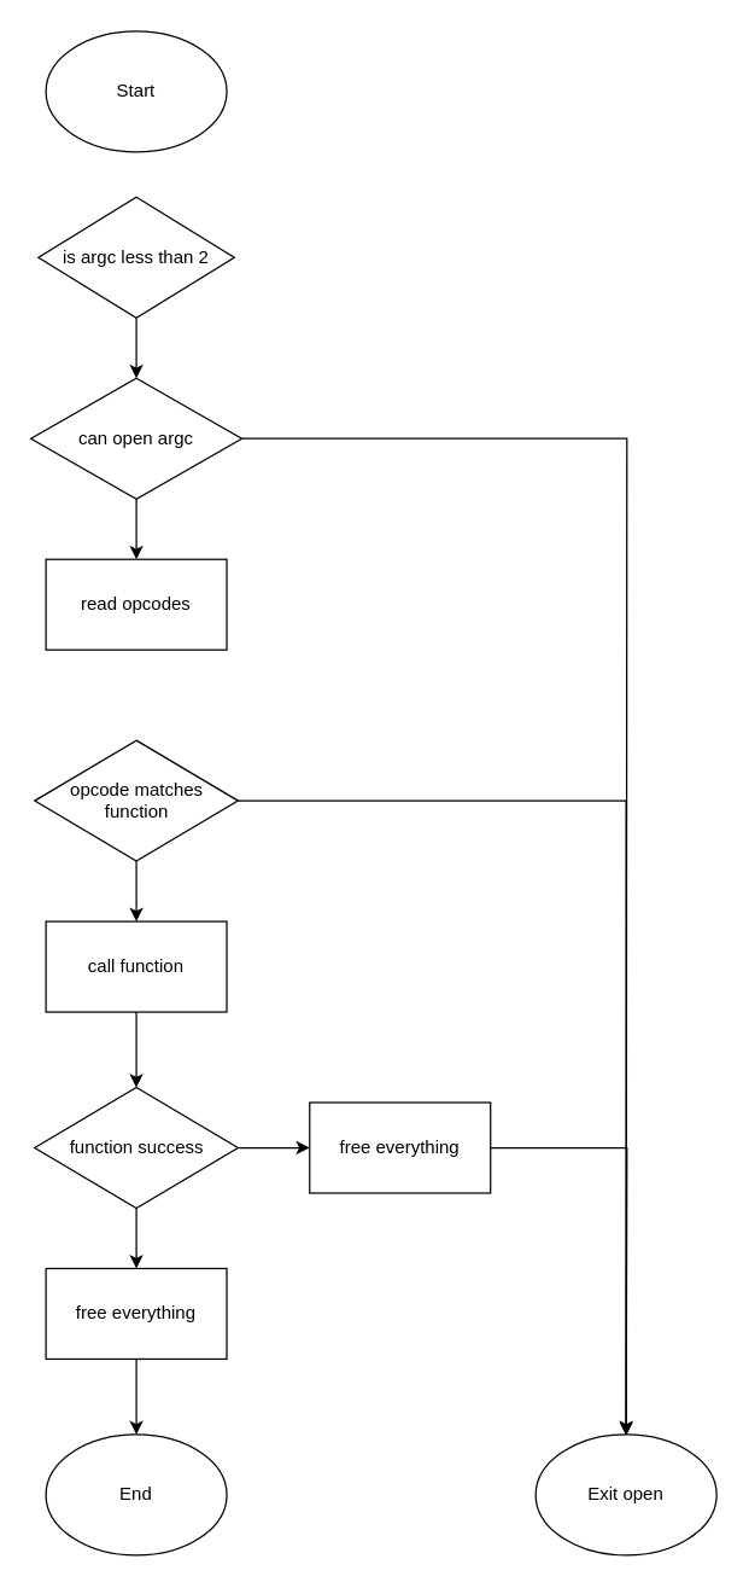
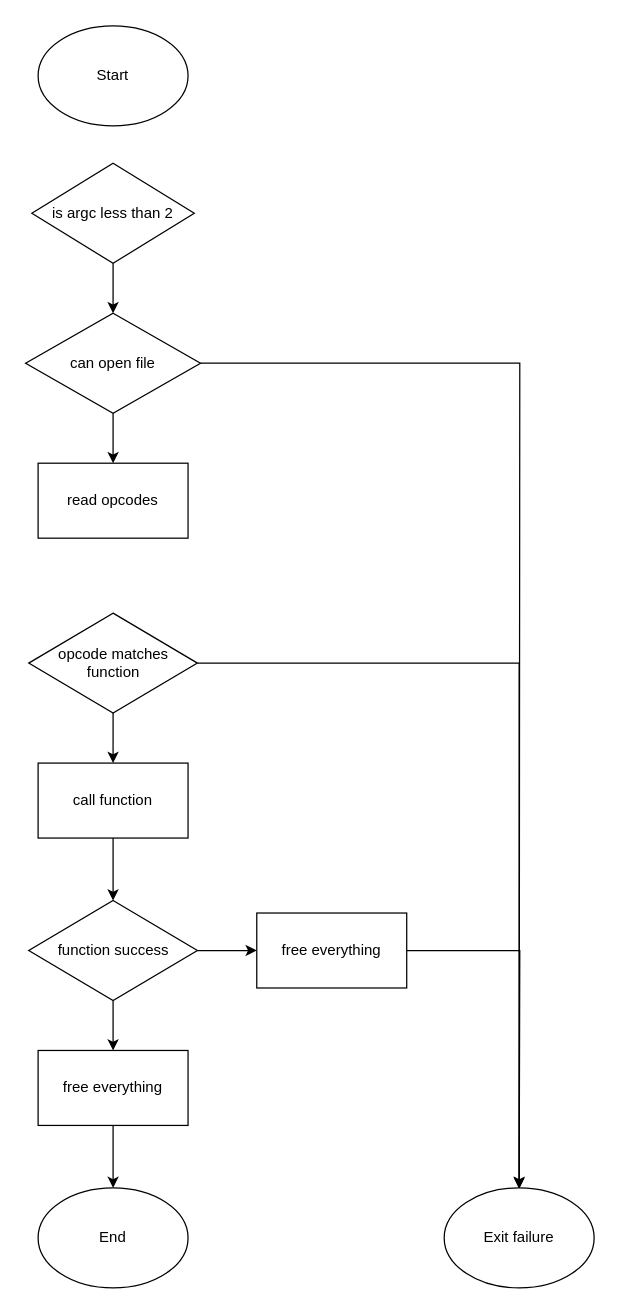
  <mxCell id="0" />
  <mxCell id="1" parent="0" />
  <mxCell id="2" value="Start" style="ellipse;whiteSpace=wrap;html=1;" vertex="1" parent="1"><mxGeometry x="30" y="20" width="120" height="80" as="geometry" /></mxCell>
  <mxCell id="3" value="" style="edgeStyle=orthogonalEdgeStyle;rounded=0;orthogonalLoop=1;jettySize=auto;html=1;" edge="1" parent="1" source="4" target="8"><mxGeometry relative="1" as="geometry" /></mxCell>
  <mxCell id="4" value="is argc less than 2" style="rhombus;whiteSpace=wrap;html=1;" vertex="1" parent="1"><mxGeometry x="25" y="130" width="130" height="80" as="geometry" /></mxCell>
  <mxCell id="5" value="read opcodes" style="rounded=0;whiteSpace=wrap;html=1;" vertex="1" parent="1"><mxGeometry x="30" y="370" width="120" height="60" as="geometry" /></mxCell>
  <mxCell id="6" value="" style="edgeStyle=orthogonalEdgeStyle;rounded=0;orthogonalLoop=1;jettySize=auto;html=1;" edge="1" parent="1" source="8" target="5"><mxGeometry relative="1" as="geometry" /></mxCell>
  <mxCell id="7" style="edgeStyle=orthogonalEdgeStyle;rounded=0;orthogonalLoop=1;jettySize=auto;html=1;" edge="1" parent="1" source="8"><mxGeometry relative="1" as="geometry"><mxPoint x="415" y="950.8" as="targetPoint" /></mxGeometry></mxCell>
- <mxCell id="8" value="can open argc" style="rhombus;whiteSpace=wrap;html=1;" vertex="1" parent="1"><mxGeometry x="20" y="250" width="140" height="80" as="geometry" /></mxCell>
+ <mxCell id="8" value="can open file" style="rhombus;whiteSpace=wrap;html=1;" vertex="1" parent="1"><mxGeometry x="20" y="250" width="140" height="80" as="geometry" /></mxCell>
  <mxCell id="9" value="" style="edgeStyle=orthogonalEdgeStyle;rounded=0;orthogonalLoop=1;jettySize=auto;html=1;" edge="1" parent="1" source="10" target="19"><mxGeometry relative="1" as="geometry" /></mxCell>
  <mxCell id="10" value="call function" style="rounded=0;whiteSpace=wrap;html=1;" vertex="1" parent="1"><mxGeometry x="30" y="610" width="120" height="60" as="geometry" /></mxCell>
  <mxCell id="11" value="" style="edgeStyle=orthogonalEdgeStyle;rounded=0;orthogonalLoop=1;jettySize=auto;html=1;" edge="1" parent="1" source="13" target="10"><mxGeometry relative="1" as="geometry" /></mxCell>
  <mxCell id="12" style="edgeStyle=orthogonalEdgeStyle;rounded=0;orthogonalLoop=1;jettySize=auto;html=1;entryX=0.5;entryY=0;entryDx=0;entryDy=0;endArrow=open;" edge="1" parent="1" source="13" target="22"><mxGeometry relative="1" as="geometry" /></mxCell>
  <mxCell id="13" value="opcode matches function" style="rhombus;whiteSpace=wrap;html=1;" vertex="1" parent="1"><mxGeometry x="22.5" y="490" width="135" height="80" as="geometry" /></mxCell>
  <mxCell id="14" value="" style="edgeStyle=orthogonalEdgeStyle;rounded=0;orthogonalLoop=1;jettySize=auto;html=1;" edge="1" parent="1" source="15" target="16"><mxGeometry relative="1" as="geometry" /></mxCell>
  <mxCell id="15" value="free everything" style="rounded=0;whiteSpace=wrap;html=1;" vertex="1" parent="1"><mxGeometry x="30" y="840" width="120" height="60" as="geometry" /></mxCell>
  <mxCell id="16" value="End" style="ellipse;whiteSpace=wrap;html=1;" vertex="1" parent="1"><mxGeometry x="30" y="950" width="120" height="80" as="geometry" /></mxCell>
  <mxCell id="17" value="" style="edgeStyle=orthogonalEdgeStyle;rounded=0;orthogonalLoop=1;jettySize=auto;html=1;" edge="1" parent="1" source="19" target="15"><mxGeometry relative="1" as="geometry" /></mxCell>
  <mxCell id="18" value="" style="edgeStyle=orthogonalEdgeStyle;rounded=0;orthogonalLoop=1;jettySize=auto;html=1;" edge="1" parent="1" source="19" target="21"><mxGeometry relative="1" as="geometry" /></mxCell>
  <mxCell id="19" value="function success" style="rhombus;whiteSpace=wrap;html=1;rounded=0;" vertex="1" parent="1"><mxGeometry x="22.5" y="720" width="135" height="80" as="geometry" /></mxCell>
  <mxCell id="20" style="edgeStyle=orthogonalEdgeStyle;rounded=0;orthogonalLoop=1;jettySize=auto;html=1;" edge="1" parent="1" source="21"><mxGeometry relative="1" as="geometry"><mxPoint x="415" y="950" as="targetPoint" /></mxGeometry></mxCell>
  <mxCell id="21" value="free everything" style="rounded=0;whiteSpace=wrap;html=1;" vertex="1" parent="1"><mxGeometry x="205" y="730" width="120" height="60" as="geometry" /></mxCell>
- <mxCell id="22" value="Exit open" style="ellipse;whiteSpace=wrap;html=1;" vertex="1" parent="1"><mxGeometry x="355" y="950" width="120" height="80" as="geometry" /></mxCell>
+ <mxCell id="22" value="Exit failure" style="ellipse;whiteSpace=wrap;html=1;" vertex="1" parent="1"><mxGeometry x="355" y="950" width="120" height="80" as="geometry" /></mxCell>
